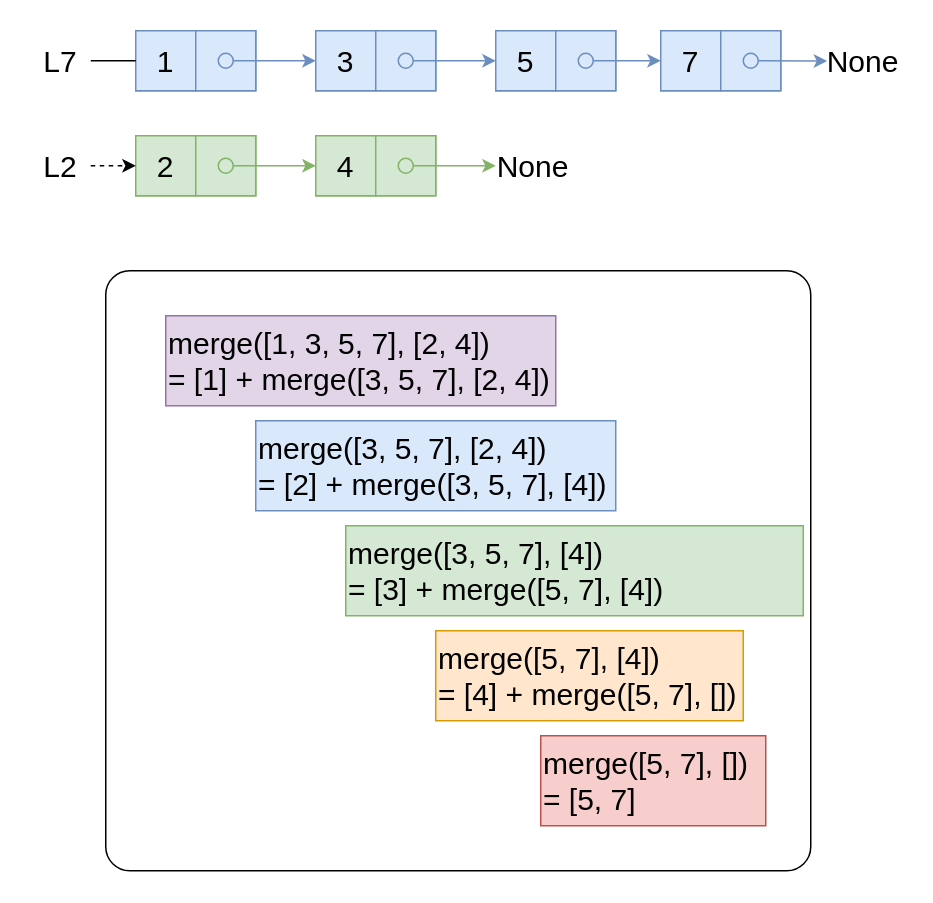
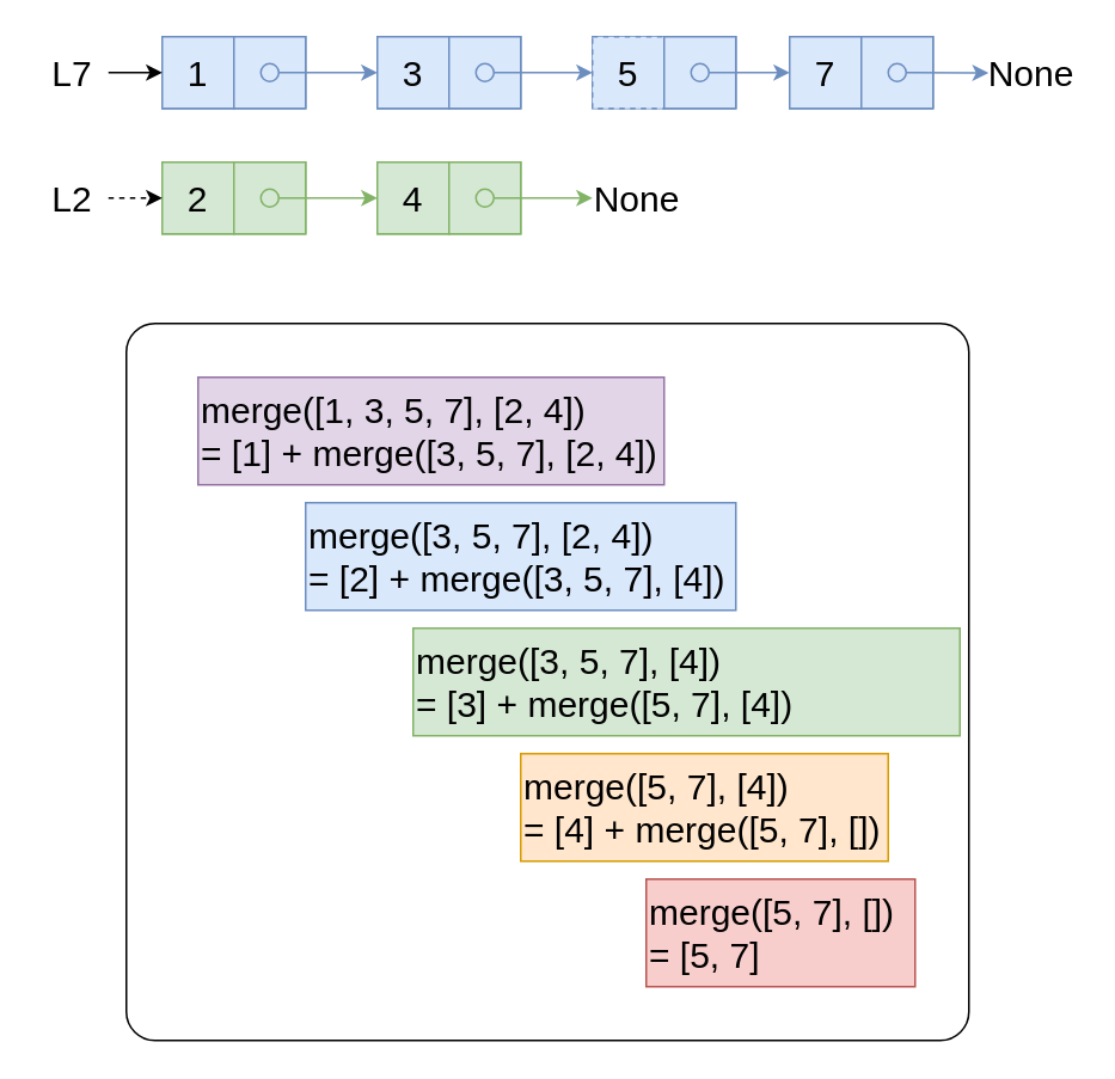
  <mxCell id="0" />
  <mxCell id="1" parent="0" />
  <mxCell id="2" value="" style="rounded=1;whiteSpace=wrap;html=1;shadow=0;fontSize=20;arcSize=4;" vertex="1" parent="1"><mxGeometry x="70" y="180" width="470" height="400" as="geometry" /></mxCell>
  <mxCell id="3" value="" style="group;fillColor=#dae8fc;strokeColor=#6c8ebf;" vertex="1" connectable="0" parent="1"><mxGeometry x="90" y="20" width="80" height="40" as="geometry" /></mxCell>
  <mxCell id="4" value="&lt;font style=&quot;font-size: 20px&quot;&gt;1&lt;/font&gt;" style="rounded=0;whiteSpace=wrap;html=1;fillColor=#dae8fc;strokeColor=#6c8ebf;" vertex="1" parent="3"><mxGeometry width="40" height="40" as="geometry" /></mxCell>
  <mxCell id="5" value="" style="rounded=0;whiteSpace=wrap;html=1;fillColor=#dae8fc;strokeColor=#6c8ebf;" vertex="1" parent="3"><mxGeometry x="40" width="40" height="40" as="geometry" /></mxCell>
  <mxCell id="6" value="" style="ellipse;whiteSpace=wrap;html=1;aspect=fixed;fillColor=#dae8fc;strokeColor=#6c8ebf;" vertex="1" parent="3"><mxGeometry x="55" y="15" width="10" height="10" as="geometry" /></mxCell>
  <mxCell id="7" value="" style="group;fillColor=#dae8fc;strokeColor=#6c8ebf;" vertex="1" connectable="0" parent="1"><mxGeometry x="210" y="20" width="80" height="40" as="geometry" /></mxCell>
  <mxCell id="8" value="&lt;font style=&quot;font-size: 20px&quot;&gt;3&lt;/font&gt;" style="rounded=0;whiteSpace=wrap;html=1;fillColor=#dae8fc;strokeColor=#6c8ebf;" vertex="1" parent="7"><mxGeometry width="40" height="40" as="geometry" /></mxCell>
  <mxCell id="9" value="" style="rounded=0;whiteSpace=wrap;html=1;fillColor=#dae8fc;strokeColor=#6c8ebf;" vertex="1" parent="7"><mxGeometry x="40" width="40" height="40" as="geometry" /></mxCell>
  <mxCell id="10" value="" style="ellipse;whiteSpace=wrap;html=1;aspect=fixed;fillColor=#dae8fc;strokeColor=#6c8ebf;" vertex="1" parent="7"><mxGeometry x="55" y="15" width="10" height="10" as="geometry" /></mxCell>
  <mxCell id="11" value="" style="group;fillColor=#dae8fc;strokeColor=#6c8ebf;" vertex="1" connectable="0" parent="1"><mxGeometry x="330" y="20" width="80" height="40" as="geometry" /></mxCell>
- <mxCell id="12" value="&lt;font style=&quot;font-size: 20px&quot;&gt;5&lt;/font&gt;" style="rounded=0;whiteSpace=wrap;html=1;fillColor=#dae8fc;strokeColor=#6c8ebf;" vertex="1" parent="11"><mxGeometry width="40" height="40" as="geometry" /></mxCell>
+ <mxCell id="12" value="&lt;font style=&quot;font-size: 20px&quot;&gt;5&lt;/font&gt;" style="rounded=0;whiteSpace=wrap;html=1;fillColor=#dae8fc;strokeColor=#6c8ebf;dashed=1;" vertex="1" parent="11"><mxGeometry width="40" height="40" as="geometry" /></mxCell>
  <mxCell id="13" value="" style="rounded=0;whiteSpace=wrap;html=1;fillColor=#dae8fc;strokeColor=#6c8ebf;" vertex="1" parent="11"><mxGeometry x="40" width="40" height="40" as="geometry" /></mxCell>
  <mxCell id="14" value="" style="ellipse;whiteSpace=wrap;html=1;aspect=fixed;fillColor=#dae8fc;strokeColor=#6c8ebf;" vertex="1" parent="11"><mxGeometry x="55" y="15" width="10" height="10" as="geometry" /></mxCell>
  <mxCell id="15" value="" style="group;fillColor=#dae8fc;strokeColor=#6c8ebf;" vertex="1" connectable="0" parent="1"><mxGeometry x="440" y="20" width="80" height="40" as="geometry" /></mxCell>
  <mxCell id="16" value="&lt;font style=&quot;font-size: 20px&quot;&gt;7&lt;/font&gt;" style="rounded=0;whiteSpace=wrap;html=1;fillColor=#dae8fc;strokeColor=#6c8ebf;" vertex="1" parent="15"><mxGeometry width="40" height="40" as="geometry" /></mxCell>
  <mxCell id="17" value="" style="rounded=0;whiteSpace=wrap;html=1;fillColor=#dae8fc;strokeColor=#6c8ebf;" vertex="1" parent="15"><mxGeometry x="40" width="40" height="40" as="geometry" /></mxCell>
  <mxCell id="18" value="" style="ellipse;whiteSpace=wrap;html=1;aspect=fixed;fillColor=#dae8fc;strokeColor=#6c8ebf;" vertex="1" parent="15"><mxGeometry x="55" y="15" width="10" height="10" as="geometry" /></mxCell>
  <mxCell id="19" value="" style="group;fillColor=#d5e8d4;strokeColor=#82b366;" vertex="1" connectable="0" parent="1"><mxGeometry x="90" y="90" width="80" height="40" as="geometry" /></mxCell>
  <mxCell id="20" value="&lt;span style=&quot;font-size: 20px&quot;&gt;2&lt;/span&gt;" style="rounded=0;whiteSpace=wrap;html=1;fillColor=#d5e8d4;strokeColor=#82b366;" vertex="1" parent="19"><mxGeometry width="40" height="40" as="geometry" /></mxCell>
  <mxCell id="21" value="" style="rounded=0;whiteSpace=wrap;html=1;fillColor=#d5e8d4;strokeColor=#82b366;" vertex="1" parent="19"><mxGeometry x="40" width="40" height="40" as="geometry" /></mxCell>
  <mxCell id="22" value="" style="ellipse;whiteSpace=wrap;html=1;aspect=fixed;fillColor=#d5e8d4;strokeColor=#82b366;" vertex="1" parent="19"><mxGeometry x="55" y="15" width="10" height="10" as="geometry" /></mxCell>
  <mxCell id="23" value="" style="group;fillColor=#d5e8d4;strokeColor=#82b366;" vertex="1" connectable="0" parent="1"><mxGeometry x="210" y="90" width="80" height="40" as="geometry" /></mxCell>
  <mxCell id="24" value="&lt;span style=&quot;font-size: 20px&quot;&gt;4&lt;/span&gt;" style="rounded=0;whiteSpace=wrap;html=1;fillColor=#d5e8d4;strokeColor=#82b366;" vertex="1" parent="23"><mxGeometry width="40" height="40" as="geometry" /></mxCell>
  <mxCell id="25" value="" style="rounded=0;whiteSpace=wrap;html=1;fillColor=#d5e8d4;strokeColor=#82b366;" vertex="1" parent="23"><mxGeometry x="40" width="40" height="40" as="geometry" /></mxCell>
  <mxCell id="26" value="" style="ellipse;whiteSpace=wrap;html=1;aspect=fixed;fillColor=#d5e8d4;strokeColor=#82b366;" vertex="1" parent="23"><mxGeometry x="55" y="15" width="10" height="10" as="geometry" /></mxCell>
  <mxCell id="27" style="edgeStyle=none;rounded=0;orthogonalLoop=1;jettySize=auto;html=1;exitX=1;exitY=0.5;exitDx=0;exitDy=0;entryX=0;entryY=0.5;entryDx=0;entryDy=0;endArrow=classic;endFill=1;fillColor=#dae8fc;strokeColor=#6c8ebf;" edge="1" parent="1" source="6" target="8"><mxGeometry relative="1" as="geometry" /></mxCell>
  <mxCell id="28" style="edgeStyle=none;rounded=0;orthogonalLoop=1;jettySize=auto;html=1;exitX=1;exitY=0.5;exitDx=0;exitDy=0;entryX=0;entryY=0.5;entryDx=0;entryDy=0;endArrow=classic;endFill=1;fillColor=#dae8fc;strokeColor=#6c8ebf;" edge="1" parent="1" source="10" target="12"><mxGeometry relative="1" as="geometry" /></mxCell>
  <mxCell id="29" style="edgeStyle=none;rounded=0;orthogonalLoop=1;jettySize=auto;html=1;exitX=1;exitY=0.5;exitDx=0;exitDy=0;entryX=0;entryY=0.5;entryDx=0;entryDy=0;endArrow=classic;endFill=1;fillColor=#dae8fc;strokeColor=#6c8ebf;" edge="1" parent="1" source="14" target="16"><mxGeometry relative="1" as="geometry" /></mxCell>
  <mxCell id="30" style="edgeStyle=none;rounded=0;orthogonalLoop=1;jettySize=auto;html=1;exitX=1;exitY=0.5;exitDx=0;exitDy=0;endArrow=classic;endFill=1;fillColor=#dae8fc;strokeColor=#6c8ebf;" edge="1" parent="1" source="18"><mxGeometry relative="1" as="geometry"><mxPoint x="550.952" y="40.19" as="targetPoint" /></mxGeometry></mxCell>
  <mxCell id="31" style="edgeStyle=none;rounded=0;orthogonalLoop=1;jettySize=auto;html=1;exitX=1;exitY=0.5;exitDx=0;exitDy=0;entryX=0;entryY=0.5;entryDx=0;entryDy=0;endArrow=classic;endFill=1;fillColor=#d5e8d4;strokeColor=#82b366;" edge="1" parent="1" source="22" target="24"><mxGeometry relative="1" as="geometry" /></mxCell>
  <mxCell id="32" style="edgeStyle=none;rounded=0;orthogonalLoop=1;jettySize=auto;html=1;exitX=1;exitY=0.5;exitDx=0;exitDy=0;endArrow=classic;endFill=1;fillColor=#d5e8d4;strokeColor=#82b366;entryX=0;entryY=0.5;entryDx=0;entryDy=0;" edge="1" parent="1" source="26" target="37"><mxGeometry relative="1" as="geometry"><mxPoint x="330" y="110.19" as="targetPoint" /></mxGeometry></mxCell>
- <mxCell id="33" style="edgeStyle=none;rounded=0;orthogonalLoop=1;jettySize=auto;html=1;exitX=1;exitY=0.5;exitDx=0;exitDy=0;entryX=0;entryY=0.5;entryDx=0;entryDy=0;fontSize=20;endArrow=none;endFill=1;" edge="1" parent="1" source="34" target="4"><mxGeometry relative="1" as="geometry" /></mxCell>
+ <mxCell id="33" style="edgeStyle=none;rounded=0;orthogonalLoop=1;jettySize=auto;html=1;exitX=1;exitY=0.5;exitDx=0;exitDy=0;entryX=0;entryY=0.5;entryDx=0;entryDy=0;fontSize=20;endArrow=classic;endFill=1;" edge="1" parent="1" source="34" target="4"><mxGeometry relative="1" as="geometry" /></mxCell>
  <mxCell id="34" value="L7" style="text;html=1;strokeColor=none;fillColor=none;align=center;verticalAlign=middle;whiteSpace=wrap;rounded=0;fontSize=20;" vertex="1" parent="1"><mxGeometry x="20" y="30" width="40" height="20" as="geometry" /></mxCell>
  <mxCell id="35" style="edgeStyle=none;rounded=0;orthogonalLoop=1;jettySize=auto;html=1;exitX=1;exitY=0.5;exitDx=0;exitDy=0;entryX=0;entryY=0.5;entryDx=0;entryDy=0;fontSize=20;endArrow=classic;endFill=1;dashed=1;" edge="1" parent="1" source="36" target="20"><mxGeometry relative="1" as="geometry" /></mxCell>
  <mxCell id="36" value="L2" style="text;html=1;strokeColor=none;fillColor=none;align=center;verticalAlign=middle;whiteSpace=wrap;rounded=0;fontSize=20;" vertex="1" parent="1"><mxGeometry x="20" y="100" width="40" height="20" as="geometry" /></mxCell>
  <mxCell id="37" value="None" style="text;html=1;strokeColor=none;fillColor=none;align=center;verticalAlign=middle;whiteSpace=wrap;rounded=0;fontSize=20;" vertex="1" parent="1"><mxGeometry x="330" y="100" width="50" height="20" as="geometry" /></mxCell>
  <mxCell id="38" value="None" style="text;html=1;strokeColor=none;fillColor=none;align=center;verticalAlign=middle;whiteSpace=wrap;rounded=0;fontSize=20;" vertex="1" parent="1"><mxGeometry x="550" y="30" width="50" height="20" as="geometry" /></mxCell>
  <mxCell id="39" value="merge([1, 3, 5, 7], [2, 4])&lt;br&gt;= [1] + merge([3, 5, 7], [2, 4])" style="text;html=1;strokeColor=#9673a6;fillColor=#e1d5e7;align=left;verticalAlign=middle;whiteSpace=wrap;rounded=0;fontSize=20;" vertex="1" parent="1"><mxGeometry x="110" y="210" width="260" height="60" as="geometry" /></mxCell>
  <mxCell id="40" value="merge([3, 5, 7], [2, 4])&lt;br&gt;= [2] + merge([3, 5, 7], [4])" style="text;html=1;strokeColor=#6c8ebf;fillColor=#dae8fc;align=left;verticalAlign=middle;whiteSpace=wrap;rounded=0;fontSize=20;" vertex="1" parent="1"><mxGeometry x="170" y="280" width="240" height="60" as="geometry" /></mxCell>
  <mxCell id="41" value="merge([3, 5, 7], [4])&lt;br&gt;= [3] + merge([5, 7], [4])" style="text;html=1;strokeColor=#82b366;fillColor=#d5e8d4;align=left;verticalAlign=middle;whiteSpace=wrap;rounded=0;fontSize=20;" vertex="1" parent="1"><mxGeometry x="230" y="350" width="305" height="60" as="geometry" /></mxCell>
  <mxCell id="42" value="merge([5, 7], [4])&lt;br&gt;= [4] + merge([5, 7], [])" style="text;html=1;strokeColor=#d79b00;fillColor=#ffe6cc;align=left;verticalAlign=middle;whiteSpace=wrap;rounded=0;fontSize=20;" vertex="1" parent="1"><mxGeometry x="290" y="420" width="205" height="60" as="geometry" /></mxCell>
  <mxCell id="43" value="merge([5, 7], [])&lt;br&gt;= [5, 7]" style="text;html=1;strokeColor=#b85450;fillColor=#f8cecc;align=left;verticalAlign=middle;whiteSpace=wrap;rounded=0;fontSize=20;" vertex="1" parent="1"><mxGeometry x="360" y="490" width="150" height="60" as="geometry" /></mxCell>
